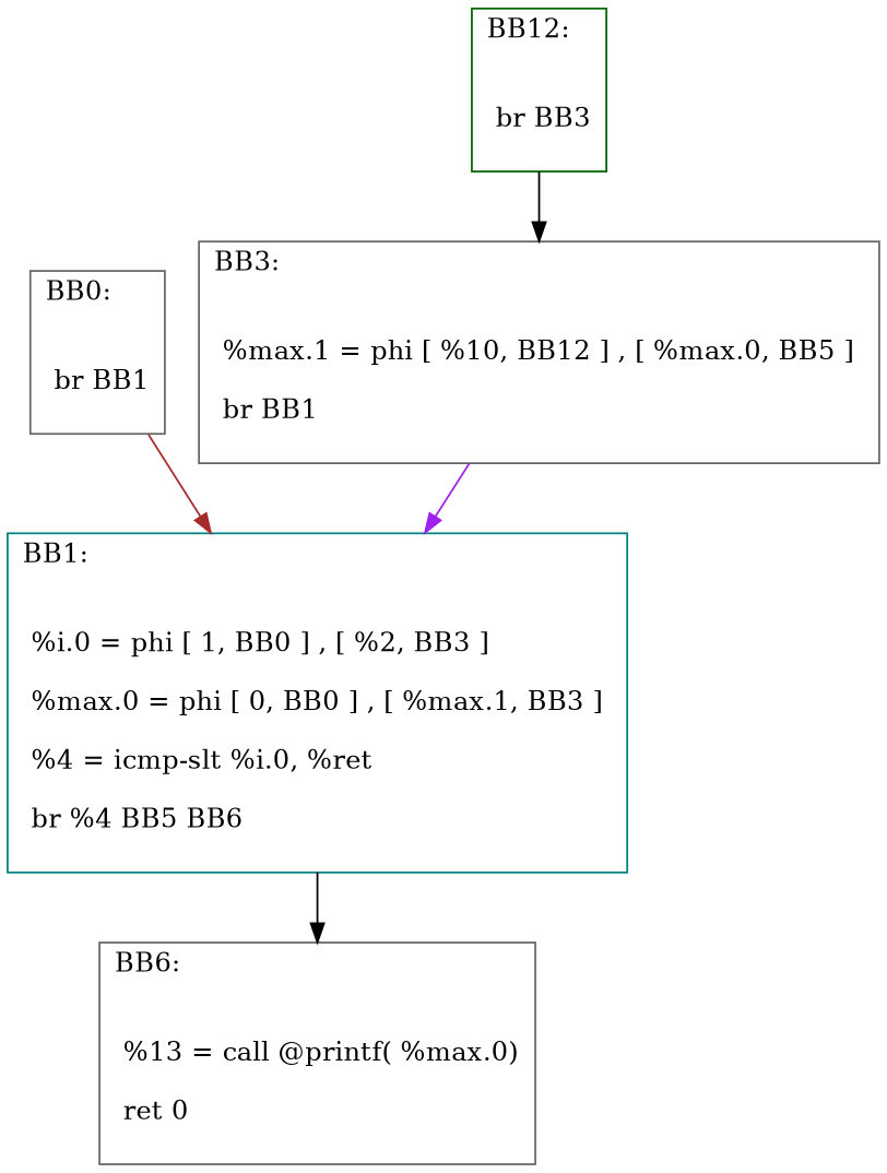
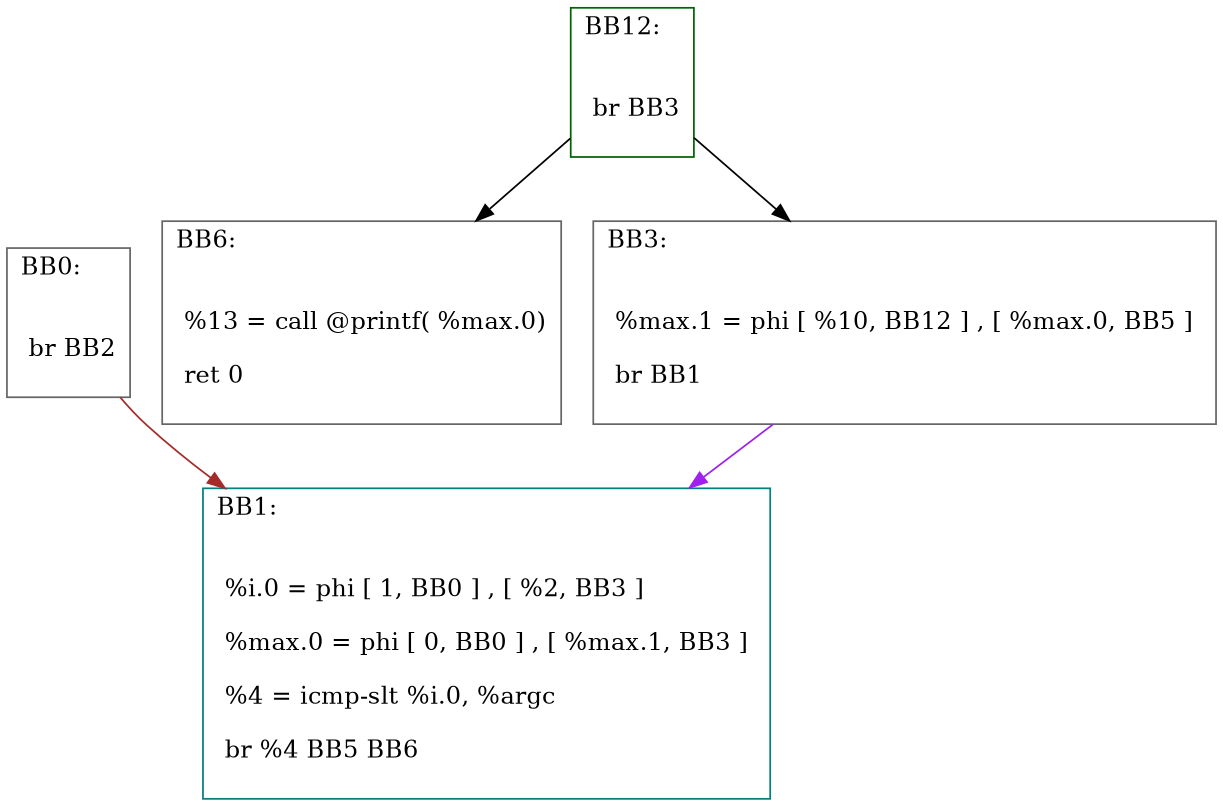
  digraph {
    node [color=gray40 shape=record]
    edge [color=black]
-   n1 [label="{BB0:\l\l\n             br BB1\l\n             }"]
-   n2 [color=teal label="{BB1:\l\l\n             %i.0 = phi [ 1, BB0 ] , [ %2, BB3 ] \l\n             %max.0 = phi [ 0, BB0 ] , [ %max.1, BB3 ] \l\n             %4 = icmp-slt %i.0, %ret\l\n             br %4 BB5 BB6\l\n             }"]
+   n1 [label="{BB0:\l\l\n             br BB2\l\n             }"]
+   n2 [color=teal label="{BB1:\l\l\n             %i.0 = phi [ 1, BB0 ] , [ %2, BB3 ] \l\n             %max.0 = phi [ 0, BB0 ] , [ %max.1, BB3 ] \l\n             %4 = icmp-slt %i.0, %argc\l\n             br %4 BB5 BB6\l\n             }"]
    n3 [label="{BB6:\l\l\n             %13 = call @printf( %max.0)\l\n             ret 0\l\n             }"]
    n4 [color=darkgreen label="{BB12:\l\l\n             br BB3\l\n             }"]
    n5 [label="{BB3:\l\l\n             %max.1 = phi [ %10, BB12 ] , [ %max.0, BB5 ] \l\n             br BB1\l\n             }"]
    n1 -> n2 [color=brown]
-   n2 -> n3
+   n4 -> n3
    n4 -> n5
    n5 -> n2 [color=purple]
  }
